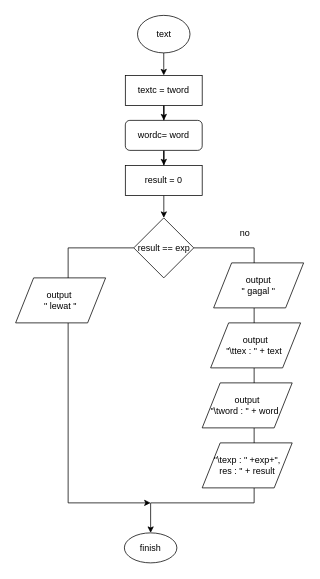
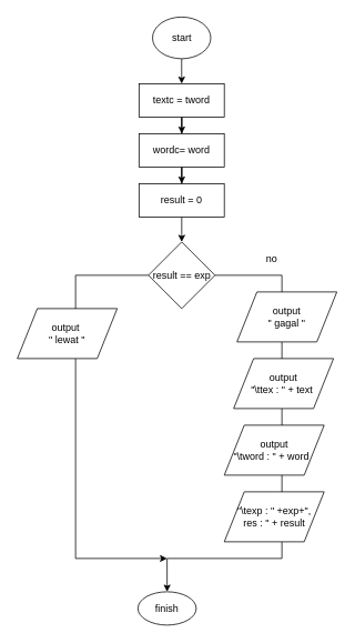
  <mxCell id="0" />
  <mxCell id="1" parent="0" />
  <mxCell id="2" value="" style="edgeStyle=orthogonalEdgeStyle;rounded=0;orthogonalLoop=1;jettySize=auto;html=1;" edge="1" parent="1" source="3"><mxGeometry relative="1" as="geometry"><mxPoint x="217.5" y="100" as="targetPoint" /></mxGeometry></mxCell>
- <mxCell id="3" value="text" style="ellipse;whiteSpace=wrap;html=1;" vertex="1" parent="1"><mxGeometry x="182.5" width="70" height="50" as="geometry" y="20" /></mxCell>
+ <mxCell id="3" value="start" style="ellipse;whiteSpace=wrap;html=1;" vertex="1" parent="1"><mxGeometry x="182.5" width="70" height="50" as="geometry" y="20" /></mxCell>
  <mxCell id="4" value="" style="edgeStyle=orthogonalEdgeStyle;rounded=0;orthogonalLoop=1;jettySize=auto;html=1;" edge="1" parent="1" source="5" target="7"><mxGeometry relative="1" as="geometry" /></mxCell>
  <mxCell id="5" value="textc = tword" style="rounded=0;whiteSpace=wrap;html=1;" vertex="1" parent="1"><mxGeometry x="166.25" y="100" width="102.5" height="40" as="geometry" /></mxCell>
  <mxCell id="6" value="" style="edgeStyle=orthogonalEdgeStyle;rounded=0;orthogonalLoop=1;jettySize=auto;html=1;" edge="1" parent="1" source="7" target="9"><mxGeometry relative="1" as="geometry" /></mxCell>
- <mxCell id="7" value="wordc= word" style="whiteSpace=wrap;html=1;rounded=1;" vertex="1" parent="1"><mxGeometry x="166.25" y="160" width="102.5" height="40" as="geometry" /></mxCell>
+ <mxCell id="7" value="wordc= word" style="rounded=0;whiteSpace=wrap;html=1;" vertex="1" parent="1"><mxGeometry x="166.25" y="160" width="102.5" height="40" as="geometry" /></mxCell>
  <mxCell id="8" value="" style="edgeStyle=orthogonalEdgeStyle;rounded=0;orthogonalLoop=1;jettySize=auto;html=1;" edge="1" parent="1" source="9"><mxGeometry relative="1" as="geometry"><mxPoint x="217.6" y="290" as="targetPoint" /></mxGeometry></mxCell>
  <mxCell id="9" value="result = 0" style="rounded=0;whiteSpace=wrap;html=1;" vertex="1" parent="1"><mxGeometry x="166.25" y="220" width="102.5" height="40" as="geometry" /></mxCell>
  <mxCell id="10" value="" style="edgeStyle=orthogonalEdgeStyle;rounded=0;orthogonalLoop=1;jettySize=auto;html=1;" edge="1" parent="1" source="12"><mxGeometry relative="1" as="geometry"><mxPoint x="200" y="670" as="targetPoint" /><Array as="points"><mxPoint x="90" y="330" /><mxPoint x="90" y="670" /></Array></mxGeometry></mxCell>
  <mxCell id="11" value="" style="edgeStyle=orthogonalEdgeStyle;rounded=0;orthogonalLoop=1;jettySize=auto;html=1;" edge="1" parent="1" source="12"><mxGeometry relative="1" as="geometry"><mxPoint x="200" y="710" as="targetPoint" /><Array as="points"><mxPoint x="338" y="330" /><mxPoint x="338" y="670" /><mxPoint x="200" y="670" /></Array></mxGeometry></mxCell>
  <mxCell id="12" value="result == exp" style="rhombus;whiteSpace=wrap;html=1;" vertex="1" parent="1"><mxGeometry x="177.5" y="290" width="80" height="80" as="geometry" /></mxCell>
  <mxCell id="13" value="no&amp;nbsp; &amp;nbsp; &amp;nbsp;" style="text;html=1;align=center;verticalAlign=middle;resizable=0;points=[];autosize=1;" vertex="1" parent="1"><mxGeometry x="309" y="300" width="50" height="20" as="geometry" /></mxCell>
  <mxCell id="14" value="output&amp;nbsp;&lt;br&gt;&quot; lewat &quot;" style="shape=parallelogram;perimeter=parallelogramPerimeter;whiteSpace=wrap;html=1;" vertex="1" parent="1"><mxGeometry x="20" y="370" width="120" height="60" as="geometry" /></mxCell>
  <mxCell id="15" value="output&lt;br&gt;&quot; gagal &quot;" style="shape=parallelogram;perimeter=parallelogramPerimeter;whiteSpace=wrap;html=1;" vertex="1" parent="1"><mxGeometry x="284" y="350" width="120" height="60" as="geometry" /></mxCell>
  <mxCell id="16" value="output&lt;br&gt;&quot;\ttex : &quot; + text&amp;nbsp;" style="shape=parallelogram;perimeter=parallelogramPerimeter;whiteSpace=wrap;html=1;" vertex="1" parent="1"><mxGeometry x="280" y="430" width="120" height="60" as="geometry" /></mxCell>
  <mxCell id="17" value="output&lt;br&gt;&quot;\tword : &quot; + word&amp;nbsp;&amp;nbsp;" style="shape=parallelogram;perimeter=parallelogramPerimeter;whiteSpace=wrap;html=1;" vertex="1" parent="1"><mxGeometry x="268.75" y="510" width="120" height="60" as="geometry" /></mxCell>
  <mxCell id="18" value="&quot;\texp : &quot; +exp+&quot;,&lt;br&gt;res : &quot; + result" style="shape=parallelogram;perimeter=parallelogramPerimeter;whiteSpace=wrap;html=1;" vertex="1" parent="1"><mxGeometry x="268.75" y="590" width="120" height="60" as="geometry" /></mxCell>
  <mxCell id="19" value="finish" style="ellipse;whiteSpace=wrap;html=1;" vertex="1" parent="1"><mxGeometry x="165" y="710" width="70" height="40" as="geometry" /></mxCell>
